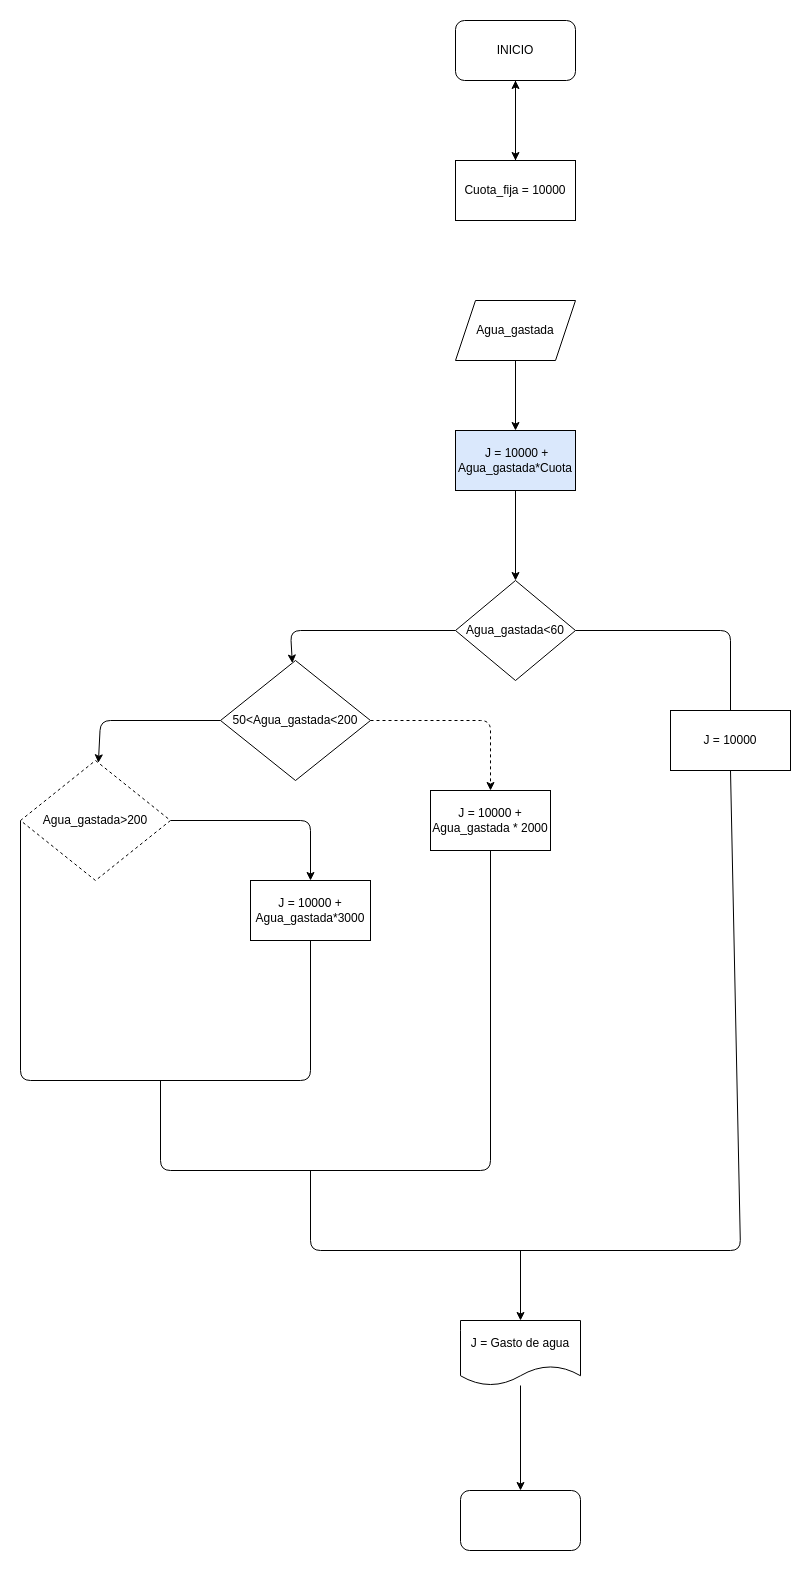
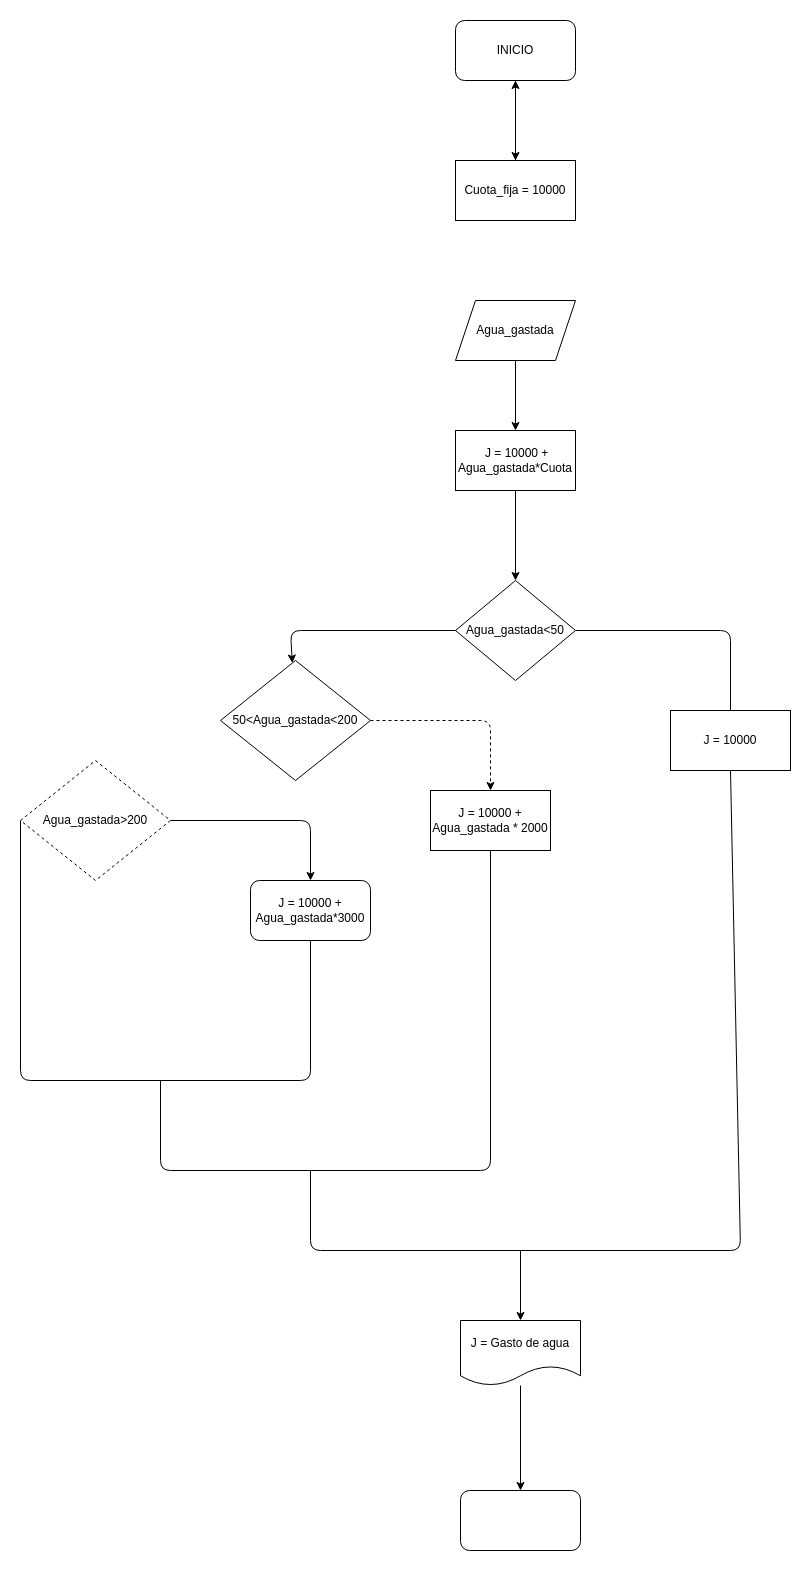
  <mxCell id="0" />
  <mxCell id="1" parent="0" />
  <mxCell id="2" style="edgeStyle=none;html=1;" edge="1" parent="1" source="3"><mxGeometry relative="1" as="geometry"><mxPoint x="515" y="160" as="targetPoint" /></mxGeometry></mxCell>
  <mxCell id="3" value="INICIO" style="rounded=1;whiteSpace=wrap;html=1;" vertex="1" parent="1"><mxGeometry x="455" y="20" width="120" height="60" as="geometry" /></mxCell>
  <mxCell id="4" value="" style="edgeStyle=none;html=1;" edge="1" parent="1" source="5" target="3"><mxGeometry relative="1" as="geometry" /></mxCell>
  <mxCell id="5" value="Cuota_fija = 10000" style="rounded=0;whiteSpace=wrap;html=1;" vertex="1" parent="1"><mxGeometry x="455" y="160" width="120" height="60" as="geometry" /></mxCell>
  <mxCell id="6" value="" style="edgeStyle=none;html=1;" edge="1" parent="1" source="7"><mxGeometry relative="1" as="geometry"><mxPoint x="515" y="430" as="targetPoint" /></mxGeometry></mxCell>
  <mxCell id="7" value="Agua_gastada" style="shape=parallelogram;perimeter=parallelogramPerimeter;whiteSpace=wrap;html=1;fixedSize=1;rounded=0;" vertex="1" parent="1"><mxGeometry x="455" y="300" width="120" height="60" as="geometry" /></mxCell>
  <mxCell id="8" style="edgeStyle=none;html=1;entryX=0.5;entryY=0;entryDx=0;entryDy=0;" edge="1" parent="1" source="9" target="12"><mxGeometry relative="1" as="geometry" /></mxCell>
- <mxCell id="9" value="&amp;nbsp;J = 10000 + Agua_gastada*Cuota" style="rounded=0;whiteSpace=wrap;html=1;fillColor=#dae8fc;" vertex="1" parent="1"><mxGeometry x="455" y="430" width="120" height="60" as="geometry" /></mxCell>
+ <mxCell id="9" value="&amp;nbsp;J = 10000 + Agua_gastada*Cuota" style="rounded=0;whiteSpace=wrap;html=1;" vertex="1" parent="1"><mxGeometry x="455" y="430" width="120" height="60" as="geometry" /></mxCell>
  <mxCell id="10" style="edgeStyle=none;html=1;entryX=0.5;entryY=0;entryDx=0;entryDy=0;endArrow=none;" edge="1" parent="1" source="12" target="13"><mxGeometry relative="1" as="geometry"><Array as="points"><mxPoint x="730" y="630" /></Array></mxGeometry></mxCell>
  <mxCell id="11" value="" style="edgeStyle=none;html=1;" edge="1" parent="1" source="12" target="16"><mxGeometry relative="1" as="geometry"><Array as="points"><mxPoint x="290" y="630" /></Array></mxGeometry></mxCell>
- <mxCell id="12" value="Agua_gastada&amp;lt;60" style="rhombus;whiteSpace=wrap;html=1;" vertex="1" parent="1"><mxGeometry x="455" y="580" width="120" height="100" as="geometry" /></mxCell>
+ <mxCell id="12" value="Agua_gastada&amp;lt;50" style="rhombus;whiteSpace=wrap;html=1;" vertex="1" parent="1"><mxGeometry x="455" y="580" width="120" height="100" as="geometry" /></mxCell>
  <mxCell id="13" value="J = 10000" style="whiteSpace=wrap;html=1;" vertex="1" parent="1"><mxGeometry x="670" y="710" width="120" height="60" as="geometry" /></mxCell>
  <mxCell id="14" value="" style="edgeStyle=none;html=1;dashed=1;" edge="1" parent="1" source="16" target="17"><mxGeometry relative="1" as="geometry"><Array as="points"><mxPoint x="490" y="720" /></Array></mxGeometry></mxCell>
- <mxCell id="15" value="" style="edgeStyle=none;html=1;" edge="1" parent="1" source="16" target="19"><mxGeometry relative="1" as="geometry"><Array as="points"><mxPoint y="720" x="100" /></Array></mxGeometry></mxCell>
  <mxCell id="16" value="50&amp;lt;Agua_gastada&amp;lt;200" style="rhombus;whiteSpace=wrap;html=1;" vertex="1" parent="1"><mxGeometry x="220" y="660" width="150" height="120" as="geometry" /></mxCell>
  <mxCell id="17" value="J = 10000 + Agua_gastada * 2000" style="whiteSpace=wrap;html=1;" vertex="1" parent="1"><mxGeometry x="430" y="790" width="120" height="60" as="geometry" /></mxCell>
  <mxCell id="18" value="" style="edgeStyle=none;html=1;" edge="1" parent="1" source="19" target="20"><mxGeometry relative="1" as="geometry"><Array as="points"><mxPoint x="310" y="820" /></Array></mxGeometry></mxCell>
  <mxCell id="19" value="Agua_gastada&amp;gt;200" style="rhombus;whiteSpace=wrap;html=1;dashed=1;" vertex="1" parent="1"><mxGeometry x="20" y="760" width="150" height="120" as="geometry" /></mxCell>
- <mxCell id="20" value="J = 10000 + Agua_gastada*3000" style="whiteSpace=wrap;html=1;" vertex="1" parent="1"><mxGeometry x="250" y="880" width="120" height="60" as="geometry" /></mxCell>
+ <mxCell id="20" value="J = 10000 + Agua_gastada*3000" style="whiteSpace=wrap;html=1;rounded=1;" vertex="1" parent="1"><mxGeometry x="250" y="880" width="120" height="60" as="geometry" /></mxCell>
  <mxCell id="21" value="" style="endArrow=none;html=1;exitX=0;exitY=0.5;exitDx=0;exitDy=0;entryX=0.5;entryY=1;entryDx=0;entryDy=0;" edge="1" parent="1" source="19" target="20"><mxGeometry width="50" height="50" relative="1" as="geometry"><mxPoint x="290" y="870" as="sourcePoint" /><mxPoint x="10" y="1070" as="targetPoint" /><Array as="points"><mxPoint x="20" y="1080" /><mxPoint x="310" y="1080" /></Array></mxGeometry></mxCell>
  <mxCell id="22" value="" style="endArrow=none;html=1;entryX=0.5;entryY=1;entryDx=0;entryDy=0;" edge="1" parent="1" target="17"><mxGeometry width="50" height="50" relative="1" as="geometry"><mxPoint x="160" y="1080" as="sourcePoint" /><mxPoint x="340" y="920" as="targetPoint" /><Array as="points"><mxPoint x="160" y="1170" /><mxPoint x="490" y="1170" /></Array></mxGeometry></mxCell>
  <mxCell id="23" value="" style="endArrow=none;html=1;entryX=0.5;entryY=1;entryDx=0;entryDy=0;" edge="1" parent="1" target="13"><mxGeometry width="50" height="50" relative="1" as="geometry"><mxPoint x="310" y="1170" as="sourcePoint" /><mxPoint x="590" y="920" as="targetPoint" /><Array as="points"><mxPoint x="310" y="1250" /><mxPoint x="740" y="1250" /></Array></mxGeometry></mxCell>
  <mxCell id="24" value="" style="endArrow=classic;html=1;" edge="1" parent="1" target="26"><mxGeometry width="50" height="50" relative="1" as="geometry"><mxPoint x="520" y="1250" as="sourcePoint" /><mxPoint x="520" y="1300" as="targetPoint" /></mxGeometry></mxCell>
  <mxCell id="25" value="" style="edgeStyle=none;html=1;" edge="1" parent="1" source="26" target="27"><mxGeometry relative="1" as="geometry" /></mxCell>
  <mxCell id="26" value="J = Gasto de agua" style="shape=document;whiteSpace=wrap;html=1;boundedLbl=1;" vertex="1" parent="1"><mxGeometry x="460" y="1320" width="120" height="65" as="geometry" /></mxCell>
  <mxCell id="27" value="" style="rounded=1;whiteSpace=wrap;html=1;" vertex="1" parent="1"><mxGeometry x="460" y="1490" width="120" height="60" as="geometry" /></mxCell>
